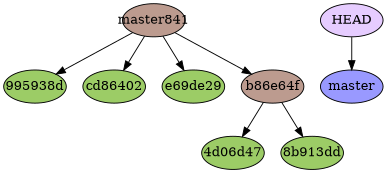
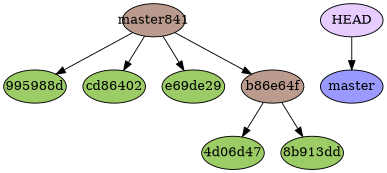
  digraph {
    node [fillcolor="#9ccc66" fixedsize=true style=filled]
    n1 [label="4d06d47" width=0.95]
    n2 [label="8b913dd" width=0.95]
-   n3 [label="995938d" width=0.95]
+   n3 [label="995988d" width=0.95]
    n4 [label=cd86402 width=0.95]
    n5 [label=e69de29 width=0.95]
    n6 [fillcolor="#bc9b8f" label=b86e64f width=0.95]
    n7 [fillcolor="#bc9b8f" label=master841 width=0.95]
    n8 [fillcolor="#9999ff" label=master width=0.95]
    n9 [fillcolor="#e6ccff" label=HEAD width=0.95]
    n6 -> n1
    n6 -> n2
    n7 -> n3
    n7 -> n4
    n7 -> n5
    n7 -> n6
    n9 -> n8
  }
